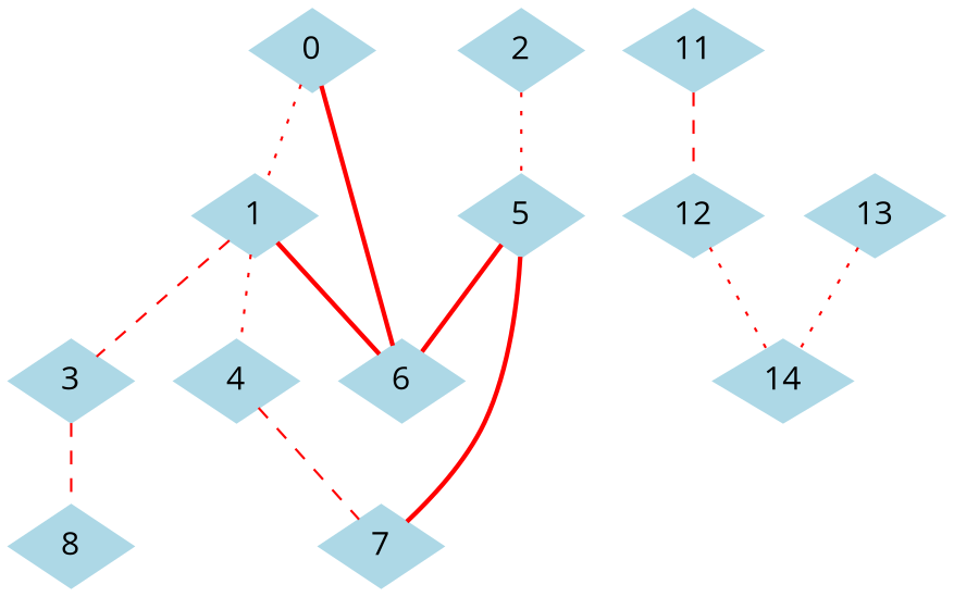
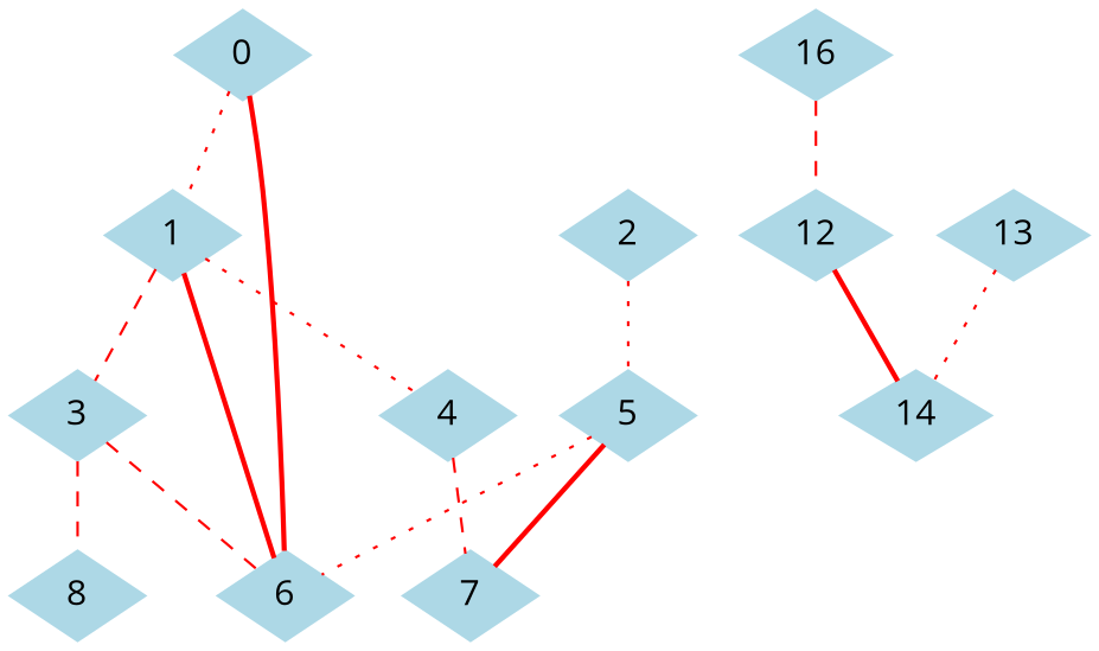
  graph {
    fontname="Open Sans"
    node [color=lightblue fontname="Open Sans" shape=diamond style=filled]
    edge [color=red fontname="Open Sans" style=dotted]
    0
    1
    6
    3
    4
    8
    7
    5
    2
-   11
+   11 [label=16]
    12
    14
    13
    0 -- 1
    0 -- 6 [style=bold]
    1 -- 6 [style=bold]
    1 -- 3 [style=dashed]
    1 -- 4
+   3 -- 6 [style=dashed]
    3 -- 8 [style=dashed]
    4 -- 7 [style=dashed]
-   5 -- 6 [style=bold]
+   5 -- 6
    5 -- 7 [style=bold]
    2 -- 5
    11 -- 12 [style=dashed]
-   12 -- 14
+   12 -- 14 [style=bold]
    13 -- 14
  }
